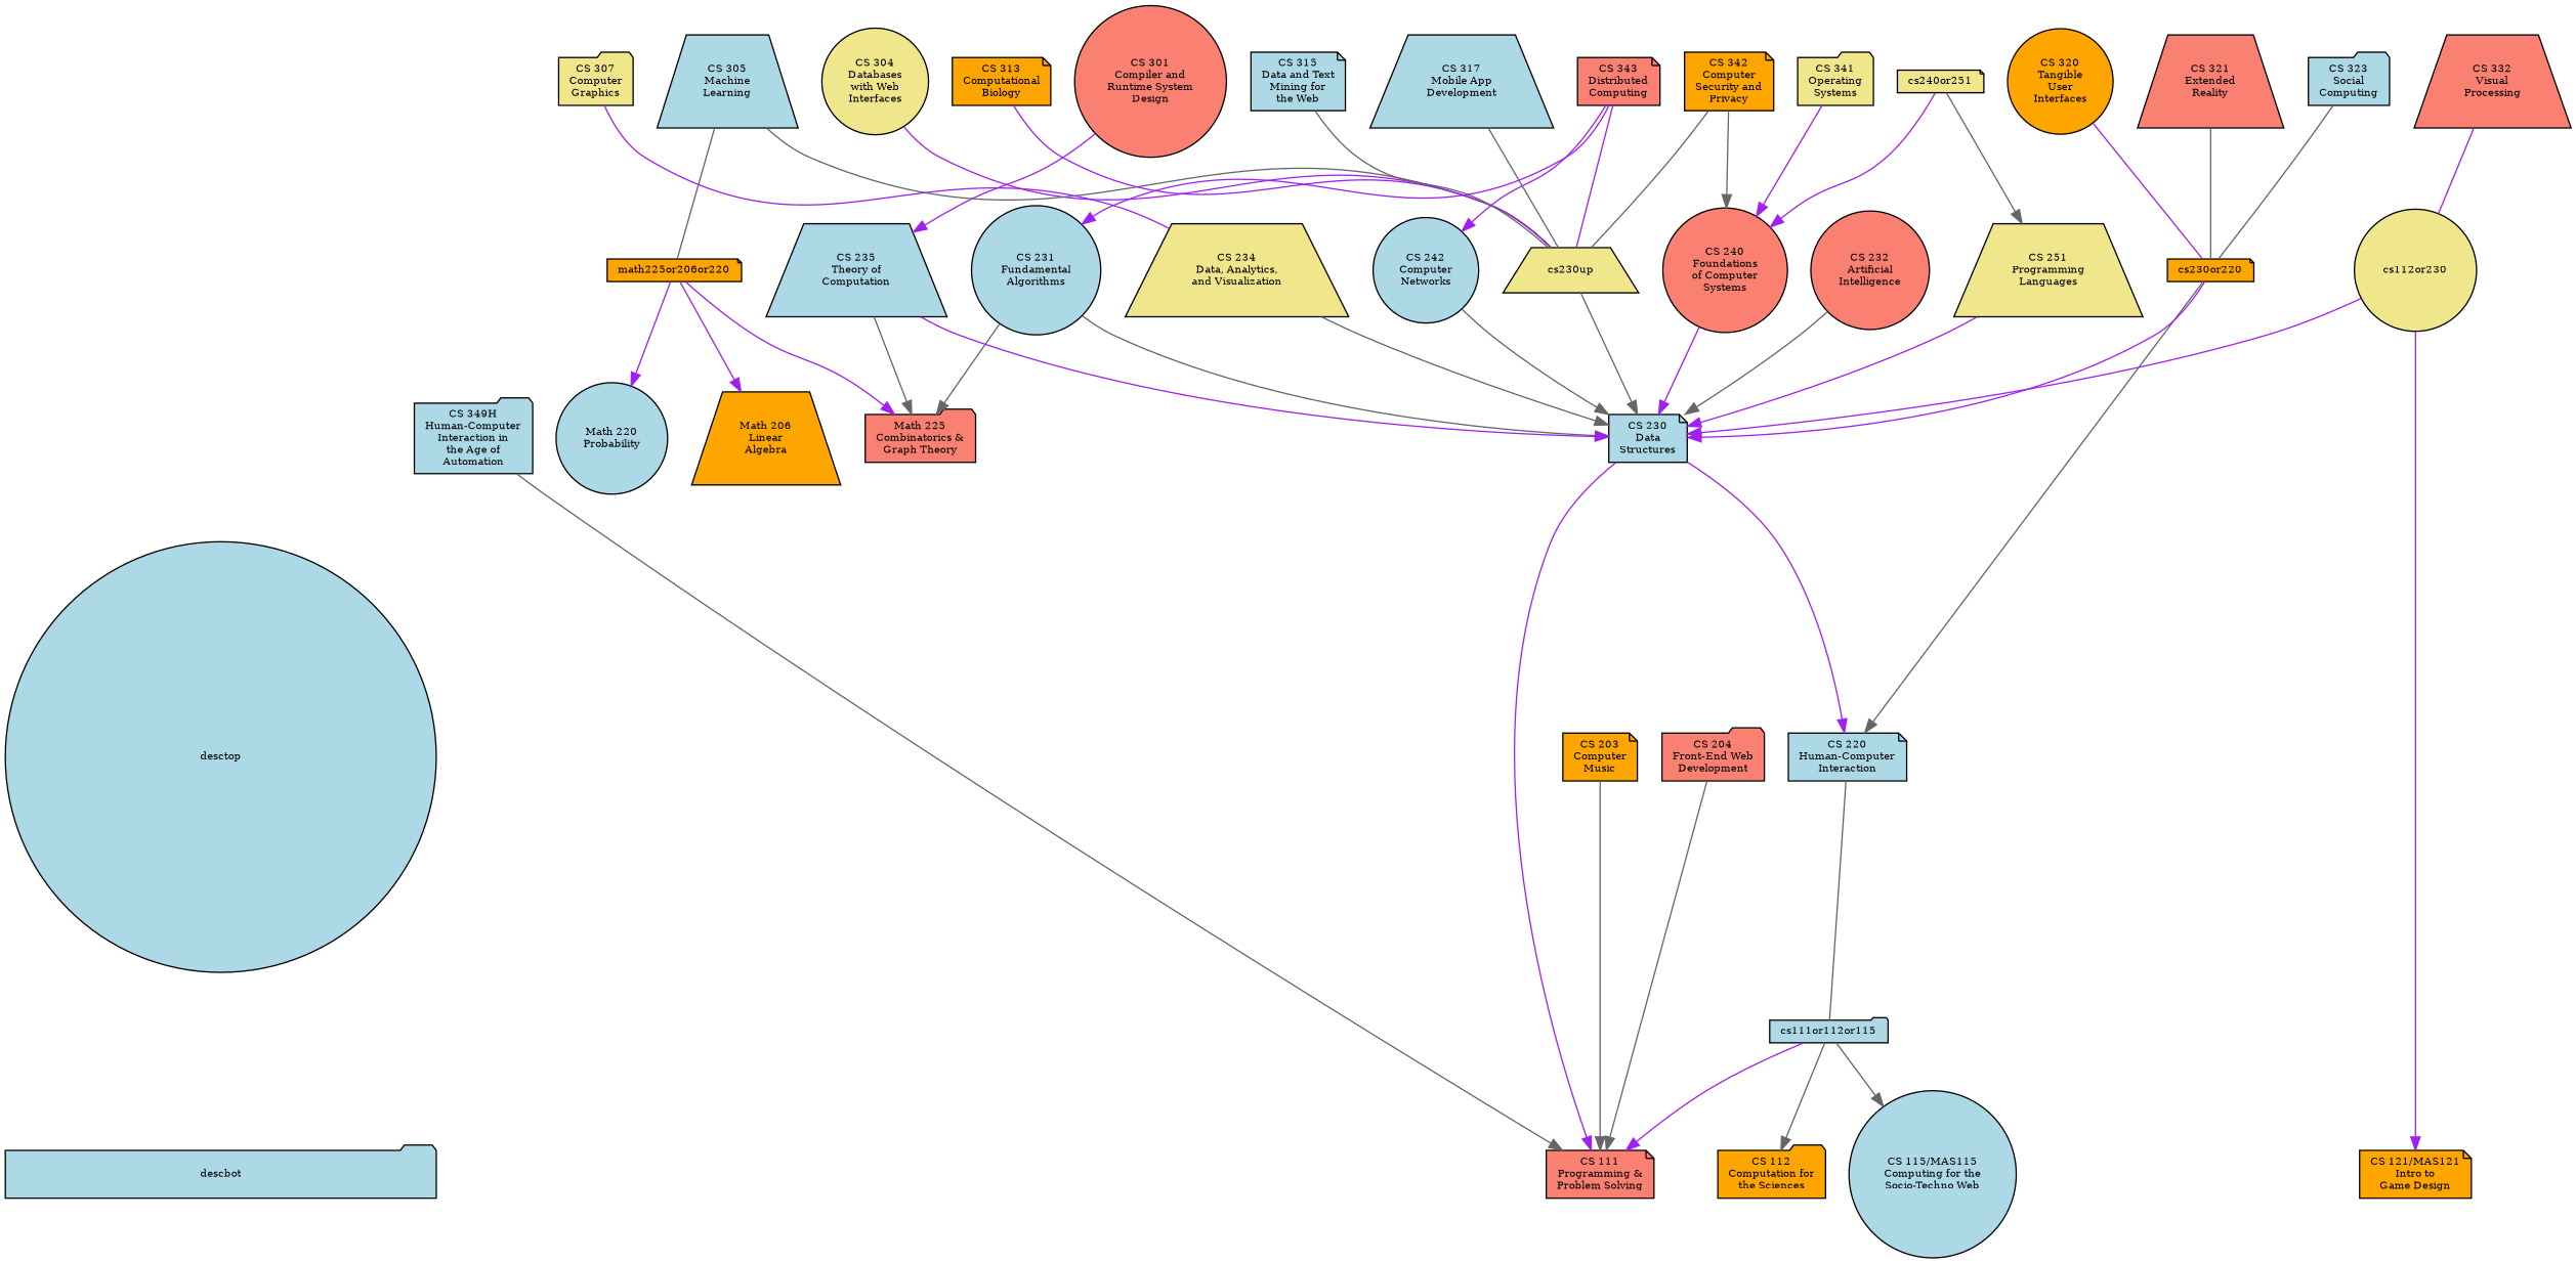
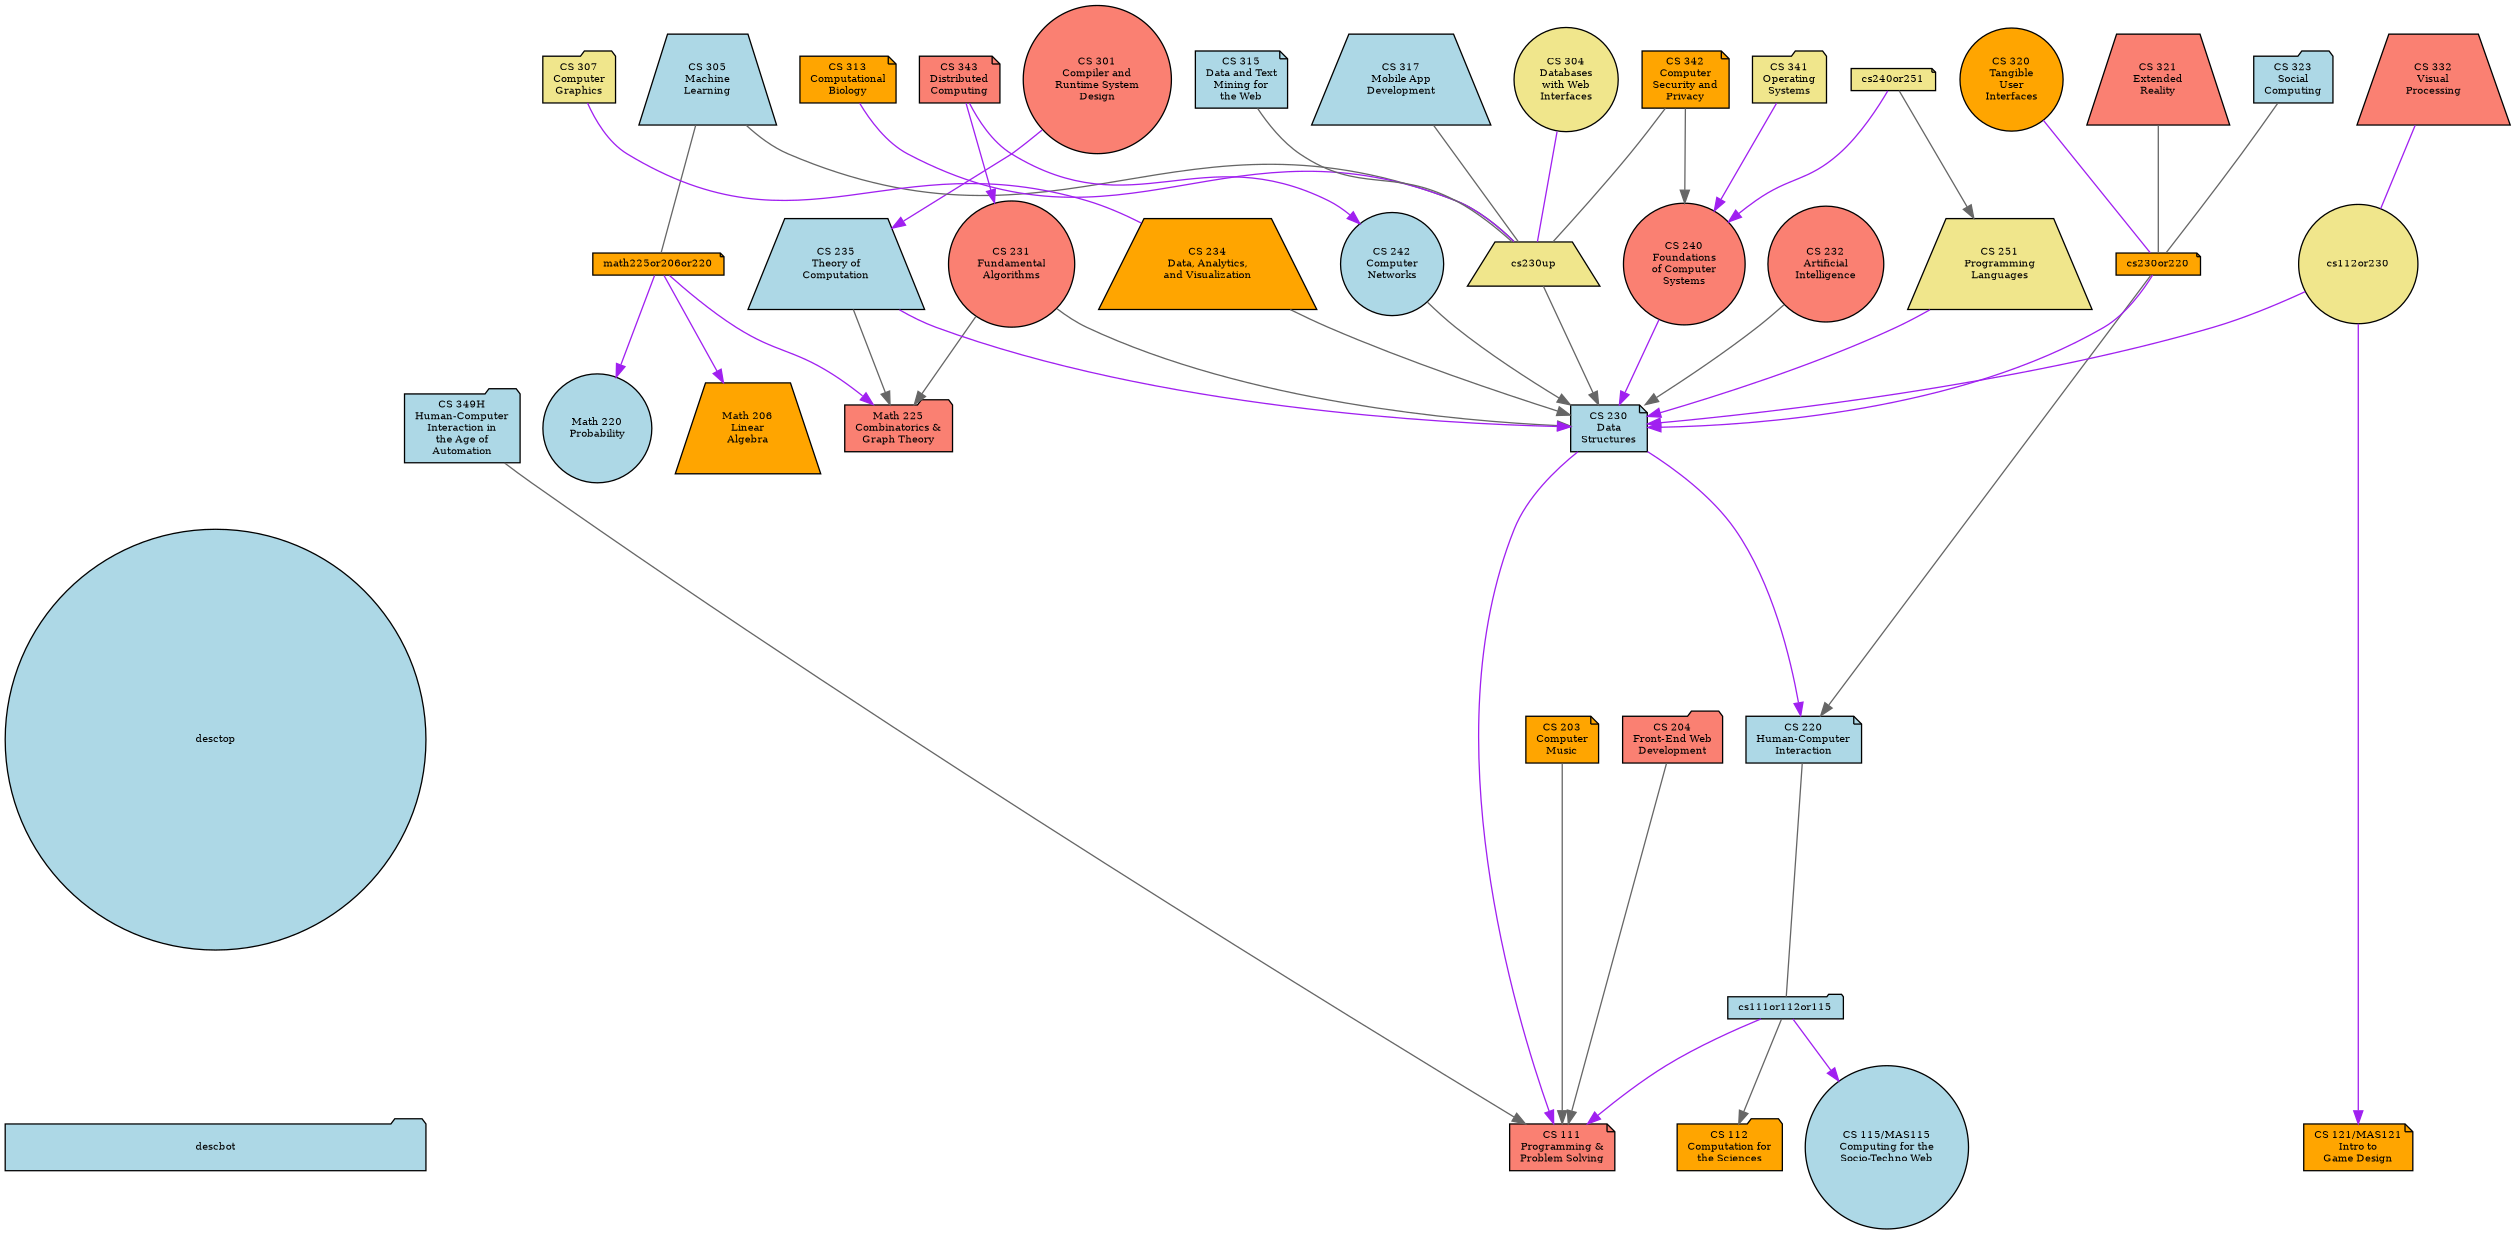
  digraph {
    node [fillcolor=lightblue fontsize=8 shape=note style=filled]
    edge [color=gray40]
    descbot [shape=folder width=4.5]
    n2 [fillcolor=salmon label="CS 111\nProgramming &\nProblem Solving"]
    n3 [fillcolor=orange label="CS 112\nComputation for\nthe Sciences" shape=folder]
    n4 [label="CS 115/MAS115\nComputing for the\nSocio-Techno Web" shape=circle]
    n5 [fillcolor=orange label="CS 121/MAS121\nIntro to\nGame Design"]
    desctop [shape=circle width=4.5]
    n7 [label="CS 220\nHuman-Computer\nInteraction"]
    n8 [fillcolor=orange label="CS 203\nComputer\nMusic"]
    n9 [fillcolor=salmon label="CS 204\nFront-End Web\nDevelopment" shape=folder]
    n10 [label="CS 230\nData\nStructures"]
    n11 [fillcolor=salmon label="Math 225\nCombinatorics &\nGraph Theory" shape=folder]
    n12 [fillcolor=orange label="Math 206\nLinear\nAlgebra" shape=trapezium]
    n13 [label="Math 220\nProbability" shape=circle]
    n14 [label="CS 349H\nHuman-Computer\nInteraction in\nthe Age of\nAutomation" shape=folder]
    n15 [fillcolor=salmon label="CS 240\nFoundations\nof Computer\nSystems" shape=circle]
-   n16 [label="CS 231\nFundamental\nAlgorithms" shape=circle]
+   n16 [fillcolor=salmon label="CS 231\nFundamental\nAlgorithms" shape=circle]
    n17 [label="CS 235\nTheory of\nComputation" shape=trapezium]
    n18 [fillcolor=khaki label="CS 251\nProgramming\nLanguages" shape=trapezium]
    n19 [fillcolor=salmon label="CS 232\nArtificial\nIntelligence" shape=circle]
-   n20 [fillcolor=khaki label="CS 234\nData, Analytics,\nand Visualization" shape=trapezium]
+   n20 [fillcolor=orange label="CS 234\nData, Analytics,\nand Visualization" shape=trapezium]
    n21 [label="CS 242\nComputer\nNetworks" shape=circle]
    n22 [fillcolor=salmon label="CS 301\nCompiler and\nRuntime System\nDesign" shape=circle]
    n23 [fillcolor=khaki label="CS 304\nDatabases\nwith Web\nInterfaces" shape=circle]
    n24 [label="CS 305\nMachine\nLearning" shape=trapezium]
    n25 [fillcolor=khaki label="CS 307\nComputer\nGraphics" shape=folder]
    n26 [fillcolor=orange label="CS 313\nComputational\nBiology"]
    n27 [label="CS 315\nData and Text\nMining for\nthe Web"]
    n28 [label="CS 317\nMobile App\nDevelopment" shape=trapezium]
    n29 [fillcolor=orange label="CS 342\nComputer\nSecurity and\nPrivacy"]
    n30 [fillcolor=salmon label="CS 343\nDistributed\nComputing"]
    n31 [fillcolor=orange label="CS 320\nTangible\nUser\nInterfaces" shape=circle]
    n32 [fillcolor=salmon label="CS 321\nExtended\nReality" shape=trapezium]
    n33 [label="CS 323\nSocial\nComputing" shape=folder]
    n34 [fillcolor=salmon label="CS 332\nVisual\nProcessing" shape=trapezium]
    n35 [fillcolor=khaki label="CS 341\nOperating\nSystems" shape=folder]
    cs111or112or115 [height=0.2 shape=folder width=0.2]
    cs230up [fillcolor=khaki height=0.14 shape=trapezium width=0.14]
    math225or206or220 [fillcolor=orange height=0.2 width=0.2]
    cs230or220 [fillcolor=orange height=0.2 width=0.2]
    cs112or230 [fillcolor=khaki height=0.2 shape=circle width=0.2]
    cs240or251 [fillcolor=khaki height=0.2 width=0.2]
    subgraph sub_1 {
      rank=same
      descbot
      n2
      n3
      n4
      n5
    }
    subgraph sub_2 {
      rank=same
      desctop
      n7
      n8
      n9
    }
    subgraph sub_3 {
      rank=same
      n10
      n11
      n12
      n13
      n14
    }
    subgraph sub_4 {
      rank=same
      n15
      n16
      n17
      n18
      n19
      n20
      n21
    }
    subgraph sub_5 {
      rank=same
      n22
      n23
      n24
      n25
      n26
      n27
      n28
      n29
      n30
    }
    subgraph sub_6 {
      rank=same
      n31
      n32
      n33
      n34
      n35
    }
    desctop -> descbot [style=invis color=""]
    n7 -> cs111or112or115 [arrowhead=none]
    n8 -> n2
    n9 -> n2
    n10 -> n2 [color=purple]
    n10 -> n7 [color=purple]
    n14 -> n2
    n15 -> n10 [color=purple]
    n16 -> n10
    n16 -> n11
    n17 -> n10 [color=purple]
    n17 -> n11
    n18 -> n10 [color=purple]
    n19 -> n10
    n20 -> n10
    n21 -> n10
    n22 -> n17 [color=purple constraint=false]
    n23 -> cs230up [arrowhead=none color=purple]
    n24 -> cs230up [arrowhead=none]
    n24 -> math225or206or220 [arrowhead=none]
    n25 -> n20 [arrowhead=none color=purple]
    n26 -> cs230up [arrowhead=none color=purple]
    n27 -> cs230up [arrowhead=none]
    n28 -> cs230up [arrowhead=none]
    n29 -> n15
    n29 -> cs230up [arrowhead=none]
    n30 -> n16 [color=purple constraint=false]
    n30 -> n21 [color=purple constraint=false]
-   n30 -> cs230up [arrowhead=none color=purple]
    n31 -> cs230or220 [arrowhead=none color=purple]
    n32 -> cs230or220 [arrowhead=none]
    n33 -> cs230or220 [arrowhead=none]
    n34 -> cs112or230 [arrowhead=none color=purple]
    n35 -> n15 [color=purple]
    cs111or112or115 -> n2 [color=purple]
    cs111or112or115 -> n3
-   cs111or112or115 -> n4
+   cs111or112or115 -> n4 [color=purple]
    cs230up -> n10
    math225or206or220 -> n11 [color=purple]
    math225or206or220 -> n12 [color=purple]
    math225or206or220 -> n13 [color=purple]
    cs230or220 -> n7
    cs230or220 -> n10 [color=purple]
    cs112or230 -> n5 [color=purple]
    cs112or230 -> n10 [color=purple]
    cs240or251 -> n15 [color=purple]
    cs240or251 -> n18
  }
